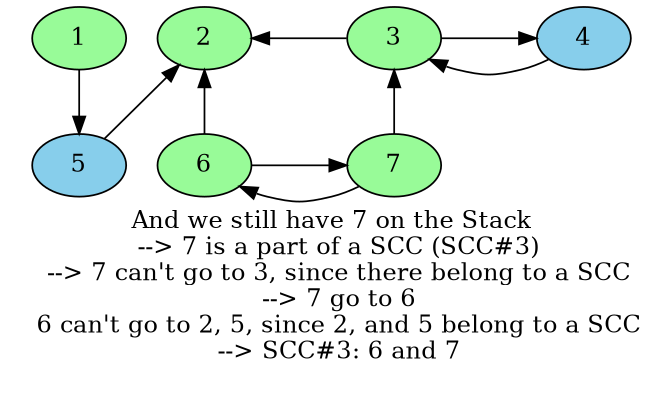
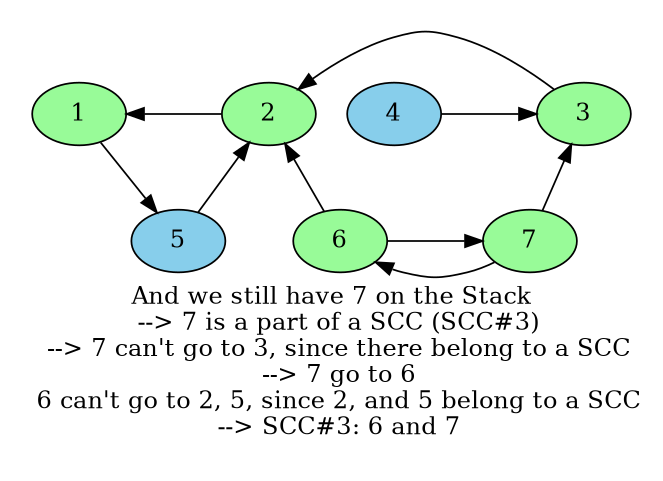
  digraph {
    label="And we still have 7 on the Stack\n  --> 7 is a part of a SCC (SCC#3)\n  --> 7 can't go to 3, since there belong to a SCC\n  --> 7 go to 6\n  6 can't go to 2, 5, since 2, and 5 belong to a SCC\n  --> SCC#3: 6 and 7\n  "
    rankdir=TB
    node [fillcolor=palegreen style=filled]
    1
    2
    3
    4 [fillcolor=skyblue]
    5 [fillcolor=skyblue]
    6
    7
    subgraph sub_1 {
      rank=same
      1
      2
      3
      4
    }
    subgraph sub_2 {
      rank=same
      5
      6
      7
    }
+   1 -> 2 [dir=back label="        "]
    1 -> 5
    2 -> 3 [dir=back label="        "]
-   3 -> 4 [label="        "]
    4 -> 3 [label="        "]
    5 -> 2
    6 -> 2
    6 -> 7 [label="        "]
    7 -> 3
    7 -> 6 [label="        "]
  }
